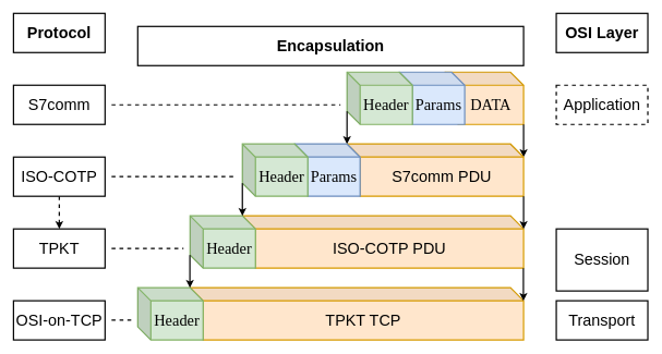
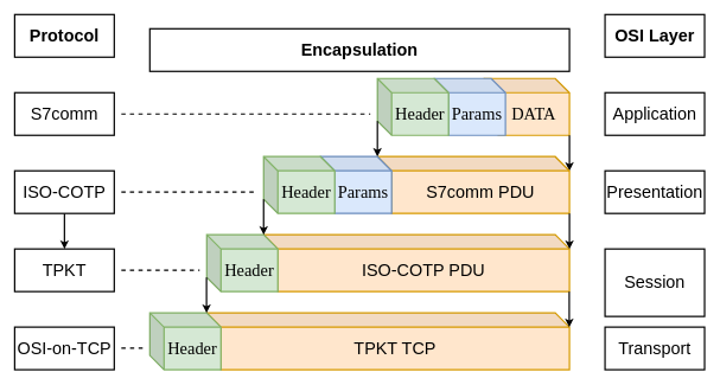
  <mxCell id="0" />
  <mxCell id="1" parent="0" />
  <mxCell id="2" style="edgeStyle=orthogonalEdgeStyle;rounded=0;orthogonalLoop=1;jettySize=auto;html=1;strokeWidth=2;" edge="1" parent="1"><mxGeometry relative="1" as="geometry"><mxPoint x="780" y="130" as="sourcePoint" /><mxPoint x="780" y="150" as="targetPoint" /></mxGeometry></mxCell>
  <mxCell id="3" value="&lt;font style=&quot;font-size: 24px&quot; face=&quot;Times New Roman&quot;&gt;DATA&lt;/font&gt;" style="shape=cube;whiteSpace=wrap;html=1;boundedLbl=1;backgroundOutline=1;darkOpacity=0.05;darkOpacity2=0.1;fillColor=#ffe6cc;strokeColor=#d79b00;strokeWidth=2;" vertex="1" parent="1"><mxGeometry x="680" y="110" width="120" height="80" as="geometry" /></mxCell>
  <mxCell id="4" value="&lt;font style=&quot;font-size: 24px&quot; face=&quot;Times New Roman&quot;&gt;Params&lt;/font&gt;" style="shape=cube;whiteSpace=wrap;html=1;boundedLbl=1;backgroundOutline=1;darkOpacity=0.05;darkOpacity2=0.1;fillColor=#dae8fc;strokeColor=#6c8ebf;strokeWidth=2;" vertex="1" parent="1"><mxGeometry x="610" y="110" width="100" height="80" as="geometry" /></mxCell>
  <mxCell id="5" value="&lt;font style=&quot;font-size: 24px&quot; face=&quot;Times New Roman&quot;&gt;Header&lt;/font&gt;" style="shape=cube;whiteSpace=wrap;html=1;boundedLbl=1;backgroundOutline=1;darkOpacity=0.05;darkOpacity2=0.1;fillColor=#d5e8d4;strokeColor=#82b366;strokeWidth=2;" vertex="1" parent="1"><mxGeometry x="530" y="110" width="100" height="80" as="geometry" /></mxCell>
  <mxCell id="6" value="&lt;font style=&quot;font-size: 24px&quot;&gt;S7comm&lt;/font&gt;" style="rounded=0;whiteSpace=wrap;html=1;strokeWidth=2;" vertex="1" parent="1"><mxGeometry x="20" y="130" width="140" height="60" as="geometry" /></mxCell>
  <mxCell id="7" value="&lt;b&gt;&lt;font style=&quot;font-size: 24px&quot;&gt;Protocol&lt;/font&gt;&lt;/b&gt;" style="rounded=0;whiteSpace=wrap;html=1;strokeWidth=2;" vertex="1" parent="1"><mxGeometry x="20" y="20" width="140" height="60" as="geometry" /></mxCell>
  <mxCell id="8" value="&lt;b&gt;&lt;font style=&quot;font-size: 24px&quot;&gt;Encapsulation&lt;/font&gt;&lt;/b&gt;" style="rounded=0;whiteSpace=wrap;html=1;strokeWidth=2;" vertex="1" parent="1"><mxGeometry x="210" y="40" width="590" height="60" as="geometry" /></mxCell>
  <mxCell id="9" value="" style="endArrow=classic;html=1;strokeWidth=2;exitX=1;exitY=1;exitDx=0;exitDy=0;exitPerimeter=0;" edge="1" parent="1" source="3"><mxGeometry width="50" height="50" relative="1" as="geometry"><mxPoint x="715" y="330" as="sourcePoint" /><mxPoint x="800" y="240" as="targetPoint" /></mxGeometry></mxCell>
  <mxCell id="10" value="&lt;b&gt;&lt;font style=&quot;font-size: 24px&quot;&gt;OSI Layer&lt;/font&gt;&lt;/b&gt;" style="rounded=0;whiteSpace=wrap;html=1;strokeWidth=2;" vertex="1" parent="1"><mxGeometry x="850" y="20" width="140" height="60" as="geometry" /></mxCell>
- <mxCell id="11" value="&lt;font style=&quot;font-size: 24px&quot;&gt;Application&lt;/font&gt;" style="rounded=0;whiteSpace=wrap;html=1;strokeWidth=2;dashed=1;" vertex="1" parent="1"><mxGeometry x="850" y="130" width="140" height="60" as="geometry" /></mxCell>
+ <mxCell id="11" value="&lt;font style=&quot;font-size: 24px&quot;&gt;Application&lt;/font&gt;" style="rounded=0;whiteSpace=wrap;html=1;strokeWidth=2;" vertex="1" parent="1"><mxGeometry x="850" y="130" width="140" height="60" as="geometry" /></mxCell>
  <mxCell id="12" value="&lt;font style=&quot;font-size: 24px&quot;&gt;S7comm PDU&lt;/font&gt;" style="shape=cube;whiteSpace=wrap;html=1;boundedLbl=1;backgroundOutline=1;darkOpacity=0.05;darkOpacity2=0.1;fillColor=#ffe6cc;strokeColor=#d79b00;strokeWidth=2;" vertex="1" parent="1"><mxGeometry x="530" y="220" width="270" height="80" as="geometry" /></mxCell>
  <mxCell id="13" value="" style="endArrow=classic;html=1;strokeWidth=2;exitX=0;exitY=0;exitDx=0;exitDy=60;exitPerimeter=0;" edge="1" parent="1" source="5"><mxGeometry width="50" height="50" relative="1" as="geometry"><mxPoint x="810" y="200" as="sourcePoint" /><mxPoint x="530" y="220" as="targetPoint" /></mxGeometry></mxCell>
+ <mxCell id="14" value="&lt;font style=&quot;font-size: 24px&quot;&gt;Presentation&lt;/font&gt;" style="rounded=0;whiteSpace=wrap;html=1;strokeWidth=2;" vertex="1" parent="1"><mxGeometry x="850" y="240" width="140" height="60" as="geometry" /></mxCell>
  <mxCell id="15" value="&lt;font style=&quot;font-size: 24px&quot; face=&quot;Times New Roman&quot;&gt;Params&lt;/font&gt;" style="shape=cube;whiteSpace=wrap;html=1;boundedLbl=1;backgroundOutline=1;darkOpacity=0.05;darkOpacity2=0.1;fillColor=#dae8fc;strokeColor=#6c8ebf;strokeWidth=2;" vertex="1" parent="1"><mxGeometry x="450" y="220" width="100" height="80" as="geometry" /></mxCell>
  <mxCell id="16" value="&lt;font style=&quot;font-size: 24px&quot; face=&quot;Times New Roman&quot;&gt;Header&lt;/font&gt;" style="shape=cube;whiteSpace=wrap;html=1;boundedLbl=1;backgroundOutline=1;darkOpacity=0.05;darkOpacity2=0.1;fillColor=#d5e8d4;strokeColor=#82b366;strokeWidth=2;" vertex="1" parent="1"><mxGeometry x="370" y="220" width="100" height="80" as="geometry" /></mxCell>
  <mxCell id="17" value="&lt;font style=&quot;font-size: 24px&quot;&gt;ISO-COTP PDU&lt;/font&gt;" style="shape=cube;whiteSpace=wrap;html=1;boundedLbl=1;backgroundOutline=1;darkOpacity=0.05;darkOpacity2=0.1;fillColor=#ffe6cc;strokeColor=#d79b00;strokeWidth=2;" vertex="1" parent="1"><mxGeometry x="370" y="330" width="430" height="80" as="geometry" /></mxCell>
  <mxCell id="18" value="&lt;font style=&quot;font-size: 24px&quot;&gt;Session&lt;/font&gt;" style="rounded=0;whiteSpace=wrap;html=1;strokeWidth=2;" vertex="1" parent="1"><mxGeometry x="850" y="350" width="140" height="95" as="geometry" /></mxCell>
  <mxCell id="19" value="&lt;font style=&quot;font-size: 24px&quot;&gt;TPKT&lt;/font&gt;" style="rounded=0;whiteSpace=wrap;html=1;strokeWidth=2;" vertex="1" parent="1"><mxGeometry x="20" y="350" width="140" height="60" as="geometry" /></mxCell>
  <mxCell id="20" value="&lt;font style=&quot;font-size: 24px&quot; face=&quot;Times New Roman&quot;&gt;Header&lt;/font&gt;" style="shape=cube;whiteSpace=wrap;html=1;boundedLbl=1;backgroundOutline=1;darkOpacity=0.05;darkOpacity2=0.1;fillColor=#d5e8d4;strokeColor=#82b366;strokeWidth=2;" vertex="1" parent="1"><mxGeometry x="290" y="330" width="100" height="80" as="geometry" /></mxCell>
- <mxCell id="21" value="" style="edgeStyle=orthogonalEdgeStyle;rounded=0;orthogonalLoop=1;jettySize=auto;html=1;strokeWidth=2;dashed=1;" edge="1" parent="1" source="22" target="19"><mxGeometry relative="1" as="geometry" /></mxCell>
+ <mxCell id="21" value="" style="edgeStyle=orthogonalEdgeStyle;rounded=0;orthogonalLoop=1;jettySize=auto;html=1;strokeWidth=2;" edge="1" parent="1" source="22" target="19"><mxGeometry relative="1" as="geometry" /></mxCell>
  <mxCell id="22" value="&lt;font style=&quot;font-size: 24px&quot;&gt;ISO-COTP&lt;/font&gt;" style="rounded=0;whiteSpace=wrap;html=1;strokeWidth=2;" vertex="1" parent="1"><mxGeometry x="20" y="240" width="140" height="60" as="geometry" /></mxCell>
  <mxCell id="23" value="" style="endArrow=none;dashed=1;html=1;strokeWidth=2;" edge="1" parent="1"><mxGeometry width="50" height="50" relative="1" as="geometry"><mxPoint x="170" y="160" as="sourcePoint" /><mxPoint x="520" y="160" as="targetPoint" /></mxGeometry></mxCell>
  <mxCell id="24" value="" style="endArrow=none;dashed=1;html=1;strokeWidth=2;" edge="1" parent="1"><mxGeometry width="50" height="50" relative="1" as="geometry"><mxPoint x="170" y="270" as="sourcePoint" /><mxPoint x="360" y="270" as="targetPoint" /></mxGeometry></mxCell>
  <mxCell id="25" value="&lt;font style=&quot;font-size: 24px&quot;&gt;TPKT TCP&lt;/font&gt;" style="shape=cube;whiteSpace=wrap;html=1;boundedLbl=1;backgroundOutline=1;darkOpacity=0.05;darkOpacity2=0.1;fillColor=#ffe6cc;strokeColor=#d79b00;strokeWidth=2;" vertex="1" parent="1"><mxGeometry x="290" y="440" width="510" height="80" as="geometry" /></mxCell>
  <mxCell id="26" value="&lt;font style=&quot;font-size: 24px&quot;&gt;Transport&lt;/font&gt;" style="rounded=0;whiteSpace=wrap;html=1;strokeWidth=2;" vertex="1" parent="1"><mxGeometry x="850" y="460" width="140" height="60" as="geometry" /></mxCell>
  <mxCell id="27" value="&lt;font style=&quot;font-size: 24px&quot;&gt;OSI-on-TCP&lt;/font&gt;" style="rounded=0;whiteSpace=wrap;html=1;strokeWidth=2;" vertex="1" parent="1"><mxGeometry x="20" y="460" width="140" height="60" as="geometry" /></mxCell>
  <mxCell id="28" value="&lt;font style=&quot;font-size: 24px&quot; face=&quot;Times New Roman&quot;&gt;Header&lt;/font&gt;" style="shape=cube;whiteSpace=wrap;html=1;boundedLbl=1;backgroundOutline=1;darkOpacity=0.05;darkOpacity2=0.1;fillColor=#d5e8d4;strokeColor=#82b366;strokeWidth=2;" vertex="1" parent="1"><mxGeometry x="210" y="440" width="100" height="80" as="geometry" /></mxCell>
  <mxCell id="29" value="" style="endArrow=none;dashed=1;html=1;strokeWidth=2;" edge="1" parent="1"><mxGeometry width="50" height="50" relative="1" as="geometry"><mxPoint x="170" y="380" as="sourcePoint" /><mxPoint x="280" y="380" as="targetPoint" /><Array as="points"><mxPoint x="230" y="380" /></Array></mxGeometry></mxCell>
  <mxCell id="30" value="" style="endArrow=classic;html=1;strokeWidth=2;exitX=1;exitY=1;exitDx=0;exitDy=0;exitPerimeter=0;" edge="1" parent="1"><mxGeometry width="50" height="50" relative="1" as="geometry"><mxPoint x="800" y="300" as="sourcePoint" /><mxPoint x="800" y="350" as="targetPoint" /></mxGeometry></mxCell>
  <mxCell id="31" value="" style="endArrow=classic;html=1;strokeWidth=2;exitX=1;exitY=1;exitDx=0;exitDy=0;exitPerimeter=0;" edge="1" parent="1"><mxGeometry width="50" height="50" relative="1" as="geometry"><mxPoint x="370" y="280" as="sourcePoint" /><mxPoint x="370" y="330" as="targetPoint" /></mxGeometry></mxCell>
  <mxCell id="32" value="" style="endArrow=classic;html=1;strokeWidth=2;exitX=1;exitY=1;exitDx=0;exitDy=0;exitPerimeter=0;" edge="1" parent="1"><mxGeometry width="50" height="50" relative="1" as="geometry"><mxPoint x="799.72" y="410" as="sourcePoint" /><mxPoint x="799.72" y="460" as="targetPoint" /></mxGeometry></mxCell>
  <mxCell id="33" value="" style="endArrow=classic;html=1;strokeWidth=2;exitX=1;exitY=1;exitDx=0;exitDy=0;exitPerimeter=0;" edge="1" parent="1"><mxGeometry width="50" height="50" relative="1" as="geometry"><mxPoint x="289.72" y="390" as="sourcePoint" /><mxPoint x="289.72" y="440" as="targetPoint" /></mxGeometry></mxCell>
  <mxCell id="34" value="" style="endArrow=none;dashed=1;html=1;strokeWidth=2;" edge="1" parent="1"><mxGeometry width="50" height="50" relative="1" as="geometry"><mxPoint x="170" y="489.58" as="sourcePoint" /><mxPoint x="200" y="489.58" as="targetPoint" /><Array as="points"><mxPoint x="190" y="489.58" /></Array></mxGeometry></mxCell>
